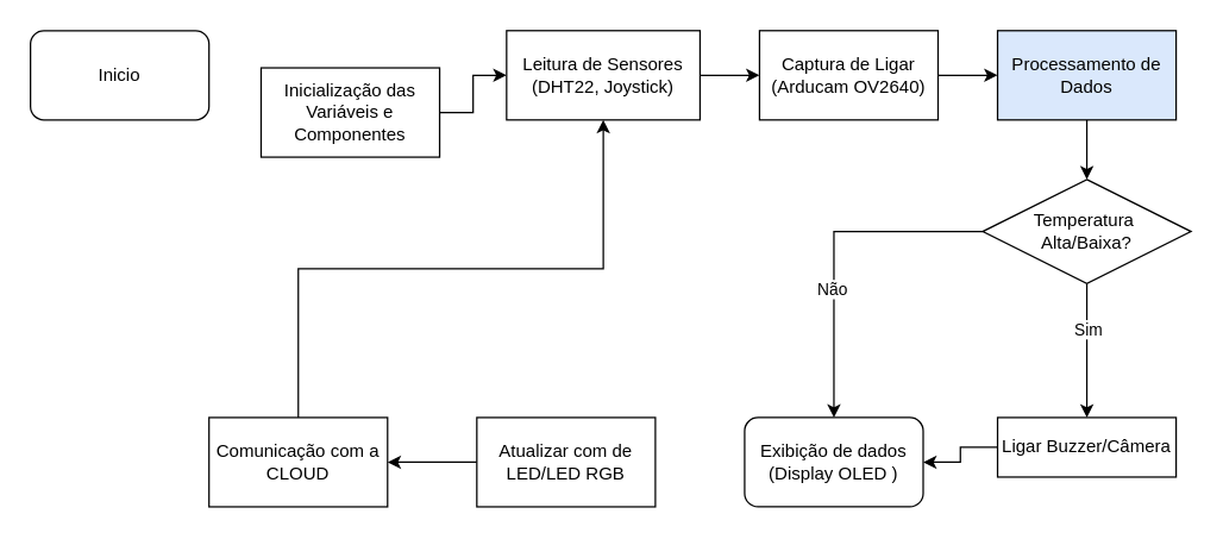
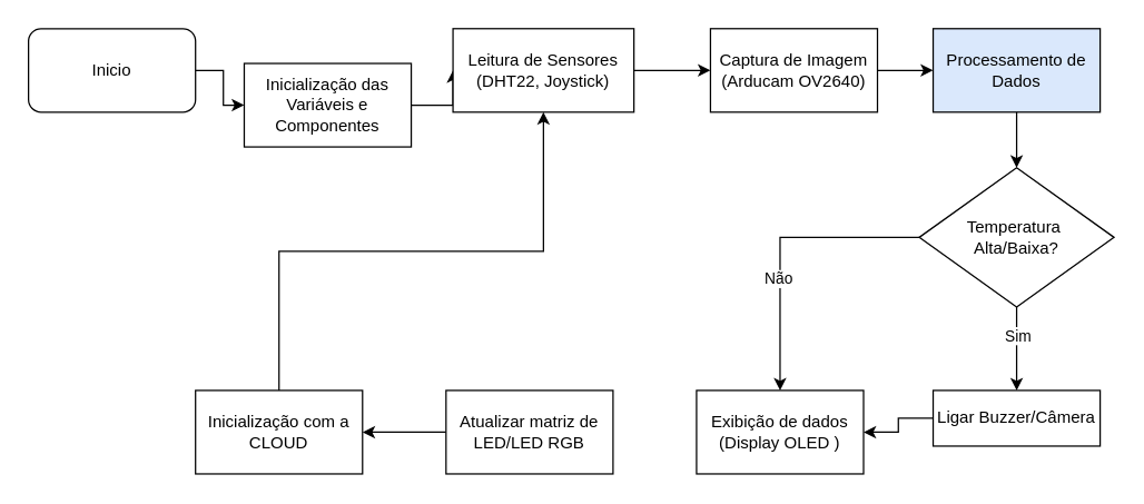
  <mxCell id="0" />
  <mxCell id="1" parent="0" />
+ <mxCell id="2" style="edgeStyle=orthogonalEdgeStyle;rounded=0;orthogonalLoop=1;jettySize=auto;html=1;exitX=1;exitY=0.5;exitDx=0;exitDy=0;entryX=0;entryY=0.5;entryDx=0;entryDy=0;" edge="1" parent="1" source="14" target="4"><mxGeometry relative="1" as="geometry"><mxPoint x="160" y="50" as="sourcePoint" /></mxGeometry></mxCell>
  <mxCell id="3" style="edgeStyle=orthogonalEdgeStyle;rounded=0;orthogonalLoop=1;jettySize=auto;html=1;exitX=1;exitY=0.5;exitDx=0;exitDy=0;entryX=0;entryY=0.5;entryDx=0;entryDy=0;" edge="1" parent="1" source="4" target="6"><mxGeometry relative="1" as="geometry" /></mxCell>
  <mxCell id="4" value="Inicialização das Variáveis e Componentes" style="rounded=0;whiteSpace=wrap;html=1;" vertex="1" parent="1"><mxGeometry x="175" y="45" width="120" height="60" as="geometry" /></mxCell>
  <mxCell id="5" style="edgeStyle=orthogonalEdgeStyle;rounded=0;orthogonalLoop=1;jettySize=auto;html=1;exitX=1;exitY=0.5;exitDx=0;exitDy=0;" edge="1" parent="1" source="6" target="8"><mxGeometry relative="1" as="geometry" /></mxCell>
- <mxCell id="6" value="Leitura de Sensores&lt;div&gt;(DHT22, Joystick)&lt;/div&gt;" style="rounded=0;whiteSpace=wrap;html=1;" vertex="1" parent="1"><mxGeometry x="340" y="20" width="130" height="60" as="geometry" /></mxCell>
+ <mxCell id="6" value="Leitura de Sensores&lt;div&gt;(DHT22, Joystick)&lt;/div&gt;" style="rounded=0;whiteSpace=wrap;html=1;" vertex="1" parent="1"><mxGeometry x="325" y="20" width="130" height="60" as="geometry" /></mxCell>
  <mxCell id="7" style="edgeStyle=orthogonalEdgeStyle;rounded=0;orthogonalLoop=1;jettySize=auto;html=1;exitX=1;exitY=0.5;exitDx=0;exitDy=0;entryX=0;entryY=0.5;entryDx=0;entryDy=0;" edge="1" parent="1" source="8" target="10"><mxGeometry relative="1" as="geometry" /></mxCell>
- <mxCell id="8" value="Captura de Ligar (Arducam OV2640)" style="rounded=0;whiteSpace=wrap;html=1;" vertex="1" parent="1"><mxGeometry x="510" y="20" width="120" height="60" as="geometry" /></mxCell>
+ <mxCell id="8" value="Captura de Imagem (Arducam OV2640)" style="rounded=0;whiteSpace=wrap;html=1;" vertex="1" parent="1"><mxGeometry x="510" y="20" width="120" height="60" as="geometry" /></mxCell>
  <mxCell id="9" style="edgeStyle=orthogonalEdgeStyle;rounded=0;orthogonalLoop=1;jettySize=auto;html=1;exitX=0.5;exitY=1;exitDx=0;exitDy=0;" edge="1" parent="1" source="10" target="19"><mxGeometry relative="1" as="geometry" /></mxCell>
  <mxCell id="10" value="Processamento de Dados" style="rounded=0;whiteSpace=wrap;html=1;fillColor=#dae8fc;" vertex="1" parent="1"><mxGeometry x="670" y="20" width="120" height="60" as="geometry" /></mxCell>
- <mxCell id="11" value="Exibição de dados&lt;br&gt;(Display OLED )" style="whiteSpace=wrap;html=1;rounded=1;" vertex="1" parent="1"><mxGeometry x="500" y="280" width="120" height="60" as="geometry" /></mxCell>
+ <mxCell id="11" value="Exibição de dados&lt;br&gt;(Display OLED )" style="rounded=0;whiteSpace=wrap;html=1;" vertex="1" parent="1"><mxGeometry x="500" y="280" width="120" height="60" as="geometry" /></mxCell>
  <mxCell id="12" style="edgeStyle=orthogonalEdgeStyle;rounded=0;orthogonalLoop=1;jettySize=auto;html=1;exitX=0.5;exitY=0;exitDx=0;exitDy=0;entryX=0.5;entryY=1;entryDx=0;entryDy=0;" edge="1" parent="1" source="13" target="6"><mxGeometry relative="1" as="geometry" /></mxCell>
- <mxCell id="13" value="Comunicação com a CLOUD" style="rounded=0;whiteSpace=wrap;html=1;" vertex="1" parent="1"><mxGeometry x="140" y="280" width="120" height="60" as="geometry" /></mxCell>
+ <mxCell id="13" value="Inicialização com a CLOUD" style="rounded=0;whiteSpace=wrap;html=1;" vertex="1" parent="1"><mxGeometry x="140" y="280" width="120" height="60" as="geometry" /></mxCell>
  <mxCell id="14" value="Inicio" style="rounded=1;whiteSpace=wrap;html=1;" vertex="1" parent="1"><mxGeometry y="20" width="120" height="60" as="geometry" x="20" /></mxCell>
  <mxCell id="15" style="edgeStyle=orthogonalEdgeStyle;rounded=0;orthogonalLoop=1;jettySize=auto;html=1;exitX=0.5;exitY=1;exitDx=0;exitDy=0;entryX=0.5;entryY=0;entryDx=0;entryDy=0;" edge="1" parent="1" source="19" target="21"><mxGeometry relative="1" as="geometry" /></mxCell>
  <mxCell id="16" value="Sim" style="edgeLabel;html=1;align=center;verticalAlign=middle;resizable=0;points=[];" vertex="1" connectable="0" parent="15"><mxGeometry x="-0.325" relative="1" as="geometry"><mxPoint as="offset" /></mxGeometry></mxCell>
  <mxCell id="17" style="edgeStyle=orthogonalEdgeStyle;rounded=0;orthogonalLoop=1;jettySize=auto;html=1;exitX=0;exitY=0.5;exitDx=0;exitDy=0;entryX=0.5;entryY=0;entryDx=0;entryDy=0;" edge="1" parent="1" source="19" target="11"><mxGeometry relative="1" as="geometry"><mxPoint x="560" y="250" as="targetPoint" /><mxPoint x="600" y="150" as="sourcePoint" /></mxGeometry></mxCell>
  <mxCell id="18" value="Não" style="edgeLabel;html=1;align=center;verticalAlign=middle;resizable=0;points=[];" vertex="1" connectable="0" parent="17"><mxGeometry x="0.227" y="-2" relative="1" as="geometry"><mxPoint as="offset" /></mxGeometry></mxCell>
- <mxCell id="19" value="Temperatura&amp;nbsp;&lt;div&gt;Alta/Baixa?&lt;/div&gt;" style="rhombus;whiteSpace=wrap;html=1;" vertex="1" parent="1"><mxGeometry x="660" y="120" width="140" height="70" as="geometry" /></mxCell>
+ <mxCell id="19" value="Temperatura&amp;nbsp;&lt;div&gt;Alta/Baixa?&lt;/div&gt;" style="rhombus;whiteSpace=wrap;html=1;" vertex="1" parent="1"><mxGeometry x="660" y="120" width="140" height="100" as="geometry" /></mxCell>
  <mxCell id="20" style="edgeStyle=orthogonalEdgeStyle;rounded=0;orthogonalLoop=1;jettySize=auto;html=1;exitX=0;exitY=0.5;exitDx=0;exitDy=0;entryX=1;entryY=0.5;entryDx=0;entryDy=0;" edge="1" parent="1" source="21" target="11"><mxGeometry relative="1" as="geometry" /></mxCell>
  <mxCell id="21" value="Ligar Buzzer/Câmera" style="rounded=0;whiteSpace=wrap;html=1;" vertex="1" parent="1"><mxGeometry x="670" y="280" width="120" height="40" as="geometry" /></mxCell>
  <mxCell id="22" style="edgeStyle=orthogonalEdgeStyle;rounded=0;orthogonalLoop=1;jettySize=auto;html=1;exitX=0;exitY=0.5;exitDx=0;exitDy=0;entryX=1;entryY=0.5;entryDx=0;entryDy=0;" edge="1" parent="1" source="23" target="13"><mxGeometry relative="1" as="geometry" /></mxCell>
- <mxCell id="23" value="Atualizar com de LED/LED RGB" style="rounded=0;whiteSpace=wrap;html=1;" vertex="1" parent="1"><mxGeometry x="320" y="280" width="120" height="60" as="geometry" /></mxCell>
+ <mxCell id="23" value="Atualizar matriz de LED/LED RGB" style="rounded=0;whiteSpace=wrap;html=1;" vertex="1" parent="1"><mxGeometry x="320" y="280" width="120" height="60" as="geometry" /></mxCell>
